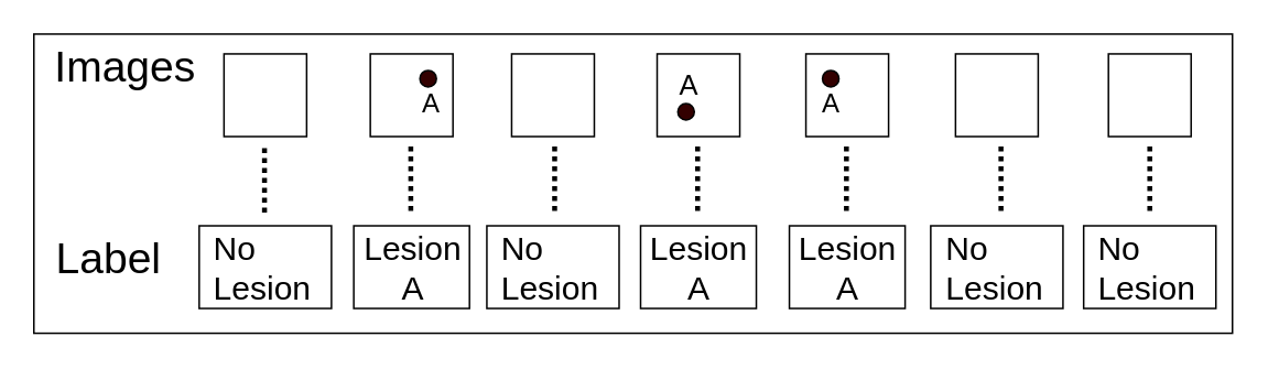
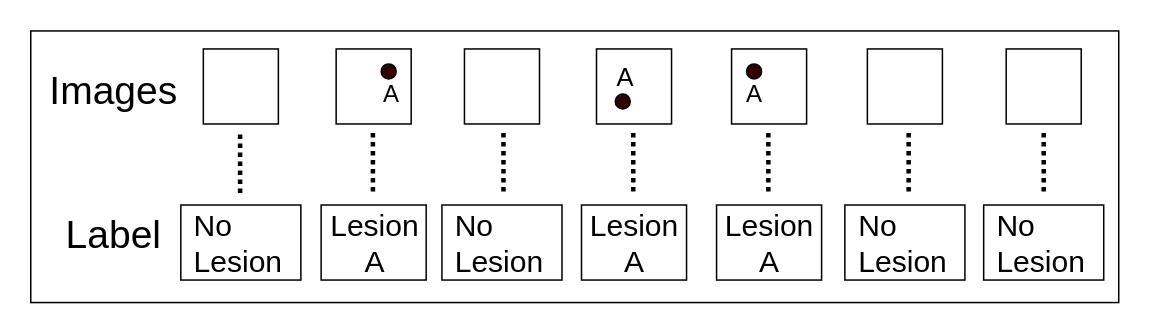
  <mxCell id="0" />
  <mxCell id="1" parent="0" />
  <mxCell id="2" value="" style="rounded=0;whiteSpace=wrap;html=1;" parent="1" vertex="1"><mxGeometry x="20" y="20" width="725" height="181" as="geometry" /></mxCell>
  <mxCell id="3" value="" style="rounded=0;whiteSpace=wrap;html=1;" parent="1" vertex="1"><mxGeometry x="135" y="32" width="50" height="50" as="geometry" /></mxCell>
  <mxCell id="4" value="" style="rounded=0;whiteSpace=wrap;html=1;" parent="1" vertex="1"><mxGeometry x="223.5" y="32" width="50" height="50" as="geometry" /></mxCell>
  <mxCell id="5" value="" style="rounded=0;whiteSpace=wrap;html=1;" parent="1" vertex="1"><mxGeometry x="309" y="32" width="50" height="50" as="geometry" /></mxCell>
  <mxCell id="6" value="" style="rounded=0;whiteSpace=wrap;html=1;" parent="1" vertex="1"><mxGeometry x="397" y="32" width="50" height="50" as="geometry" /></mxCell>
  <mxCell id="7" value="" style="rounded=0;whiteSpace=wrap;html=1;" parent="1" vertex="1"><mxGeometry x="487" y="32" width="50" height="50" as="geometry" /></mxCell>
  <mxCell id="8" value="" style="rounded=0;whiteSpace=wrap;html=1;" parent="1" vertex="1"><mxGeometry x="577.5" y="32" width="50" height="50" as="geometry" /></mxCell>
  <mxCell id="9" value="" style="rounded=0;whiteSpace=wrap;html=1;" parent="1" vertex="1"><mxGeometry x="670" y="32" width="50" height="50" as="geometry" /></mxCell>
  <mxCell id="10" value="" style="ellipse;whiteSpace=wrap;html=1;fillColor=#330000;" parent="1" vertex="1"><mxGeometry x="253.5" y="42" width="10" height="10" as="geometry" /></mxCell>
  <mxCell id="11" value="" style="ellipse;whiteSpace=wrap;html=1;fillColor=#330000;" parent="1" vertex="1"><mxGeometry x="409.5" y="62" width="10" height="10" as="geometry" /></mxCell>
  <mxCell id="12" value="" style="ellipse;whiteSpace=wrap;html=1;fillColor=#330000;" parent="1" vertex="1"><mxGeometry x="497" y="42" width="10" height="10" as="geometry" /></mxCell>
  <mxCell id="13" value="&lt;font style=&quot;font-size: 16px&quot;&gt;A&lt;/font&gt;" style="text;html=1;align=center;verticalAlign=middle;resizable=0;points=[];;autosize=1;" parent="1" vertex="1"><mxGeometry x="244.5" y="52" width="30" height="20" as="geometry" /></mxCell>
  <mxCell id="14" value="&lt;font style=&quot;font-size: 17px&quot;&gt;A&lt;/font&gt;" style="text;html=1;align=center;verticalAlign=middle;resizable=0;points=[];;autosize=1;" parent="1" vertex="1"><mxGeometry x="400.5" y="42" width="30" height="20" as="geometry" /></mxCell>
  <mxCell id="15" value="&lt;font style=&quot;font-size: 16px&quot;&gt;A&lt;/font&gt;" style="text;html=1;align=center;verticalAlign=middle;resizable=0;points=[];;autosize=1;" parent="1" vertex="1"><mxGeometry x="487" y="52" width="30" height="20" as="geometry" /></mxCell>
  <mxCell id="16" value="&lt;font style=&quot;font-size: 20px&quot;&gt;No&lt;br&gt;Lesion&lt;/font&gt;" style="text;html=1;align=left;verticalAlign=middle;resizable=0;points=[];;autosize=1;strokeColor=#000000;spacingLeft=7;" parent="1" vertex="1"><mxGeometry x="120" y="136" width="80" height="50" as="geometry" /></mxCell>
  <mxCell id="17" value="&lt;font style=&quot;font-size: 20px&quot;&gt;Lesion&lt;br&gt;A&lt;/font&gt;" style="text;html=1;align=center;verticalAlign=middle;resizable=0;points=[];;autosize=1;strokeColor=#000000;" parent="1" vertex="1"><mxGeometry x="213.5" y="136" width="70" height="50" as="geometry" /></mxCell>
- <mxCell id="18" value="&lt;font style=&quot;font-size: 26px&quot;&gt;Images&lt;/font&gt;" style="text;html=1;align=center;verticalAlign=middle;resizable=0;points=[];;autosize=1;" parent="1" vertex="1"><mxGeometry x="25" y="30" width="100" height="20" as="geometry" /></mxCell>
- <mxCell id="19" value="&lt;font&gt;&lt;font style=&quot;font-size: 26px&quot;&gt;Label&lt;/font&gt;&lt;br&gt;&lt;/font&gt;" style="text;html=1;align=center;verticalAlign=middle;resizable=0;points=[];;autosize=1;" parent="1" vertex="1"><mxGeometry x="25" y="146" width="80" height="20" as="geometry" /></mxCell>
+ <mxCell id="18" value="&lt;font style=&quot;font-size: 26px&quot;&gt;Images&lt;/font&gt;" style="text;html=1;align=center;verticalAlign=middle;resizable=0;points=[];;autosize=1;" parent="1" vertex="1"><mxGeometry x="25" y="50" width="100" height="20" as="geometry" /></mxCell>
+ <mxCell id="19" value="&lt;font&gt;&lt;font style=&quot;font-size: 26px&quot;&gt;Label&lt;/font&gt;&lt;br&gt;&lt;/font&gt;" style="text;html=1;align=center;verticalAlign=middle;resizable=0;points=[];;autosize=1;" parent="1" vertex="1"><mxGeometry x="35" y="146" width="80" height="20" as="geometry" /></mxCell>
  <mxCell id="20" value="" style="endArrow=none;dashed=1;html=1;dashPattern=1 1;strokeWidth=3;" parent="1" edge="1"><mxGeometry width="50" height="50" relative="1" as="geometry"><mxPoint x="159.5" y="128" as="sourcePoint" /><mxPoint x="159.5" y="87" as="targetPoint" /></mxGeometry></mxCell>
  <mxCell id="21" value="&lt;font style=&quot;font-size: 20px&quot;&gt;No&lt;br&gt;Lesion&lt;/font&gt;" style="text;html=1;align=left;verticalAlign=middle;resizable=0;points=[];;autosize=1;strokeColor=#000000;spacingLeft=7;" parent="1" vertex="1"><mxGeometry x="294" y="136" width="80" height="50" as="geometry" /></mxCell>
  <mxCell id="22" value="&lt;font style=&quot;font-size: 20px&quot;&gt;No&lt;br&gt;Lesion&lt;/font&gt;" style="text;html=1;align=left;verticalAlign=middle;resizable=0;points=[];;autosize=1;strokeColor=#000000;spacingLeft=7;" parent="1" vertex="1"><mxGeometry x="562.5" y="136" width="80" height="50" as="geometry" /></mxCell>
  <mxCell id="23" value="&lt;font style=&quot;font-size: 20px&quot;&gt;No&lt;br&gt;Lesion&lt;/font&gt;" style="text;html=1;align=left;verticalAlign=middle;resizable=0;points=[];;autosize=1;strokeColor=#000000;spacingLeft=7;" parent="1" vertex="1"><mxGeometry x="655" y="136" width="80" height="50" as="geometry" /></mxCell>
  <mxCell id="24" value="&lt;font style=&quot;font-size: 20px&quot;&gt;Lesion&lt;br&gt;A&lt;/font&gt;" style="text;html=1;align=center;verticalAlign=middle;resizable=0;points=[];;autosize=1;strokeColor=#000000;" parent="1" vertex="1"><mxGeometry x="387" y="136" width="70" height="50" as="geometry" /></mxCell>
  <mxCell id="25" value="&lt;font style=&quot;font-size: 20px&quot;&gt;Lesion&lt;br&gt;A&lt;/font&gt;" style="text;html=1;align=center;verticalAlign=middle;resizable=0;points=[];;autosize=1;strokeColor=#000000;" parent="1" vertex="1"><mxGeometry x="477" y="136" width="70" height="50" as="geometry" /></mxCell>
  <mxCell id="26" value="" style="endArrow=none;dashed=1;html=1;dashPattern=1 1;strokeWidth=3;" parent="1" edge="1"><mxGeometry width="50" height="50" relative="1" as="geometry"><mxPoint x="695" y="127" as="sourcePoint" /><mxPoint x="695" y="87" as="targetPoint" /></mxGeometry></mxCell>
  <mxCell id="27" value="" style="endArrow=none;dashed=1;html=1;dashPattern=1 1;strokeWidth=3;" parent="1" edge="1"><mxGeometry width="50" height="50" relative="1" as="geometry"><mxPoint x="605" y="127" as="sourcePoint" /><mxPoint x="605" y="87" as="targetPoint" /></mxGeometry></mxCell>
  <mxCell id="28" value="" style="endArrow=none;dashed=1;html=1;dashPattern=1 1;strokeWidth=3;" parent="1" edge="1"><mxGeometry width="50" height="50" relative="1" as="geometry"><mxPoint x="511.5" y="127" as="sourcePoint" /><mxPoint x="511.5" y="87" as="targetPoint" /></mxGeometry></mxCell>
  <mxCell id="29" value="" style="endArrow=none;dashed=1;html=1;dashPattern=1 1;strokeWidth=3;" parent="1" edge="1"><mxGeometry width="50" height="50" relative="1" as="geometry"><mxPoint x="421.5" y="127" as="sourcePoint" /><mxPoint x="421.5" y="87" as="targetPoint" /></mxGeometry></mxCell>
  <mxCell id="30" value="" style="endArrow=none;dashed=1;html=1;dashPattern=1 1;strokeWidth=3;" parent="1" edge="1"><mxGeometry width="50" height="50" relative="1" as="geometry"><mxPoint x="335" y="127" as="sourcePoint" /><mxPoint x="335" y="87" as="targetPoint" /></mxGeometry></mxCell>
  <mxCell id="31" value="" style="endArrow=none;dashed=1;html=1;dashPattern=1 1;strokeWidth=3;" parent="1" edge="1"><mxGeometry width="50" height="50" relative="1" as="geometry"><mxPoint x="248" y="127" as="sourcePoint" /><mxPoint x="248" y="87" as="targetPoint" /></mxGeometry></mxCell>
